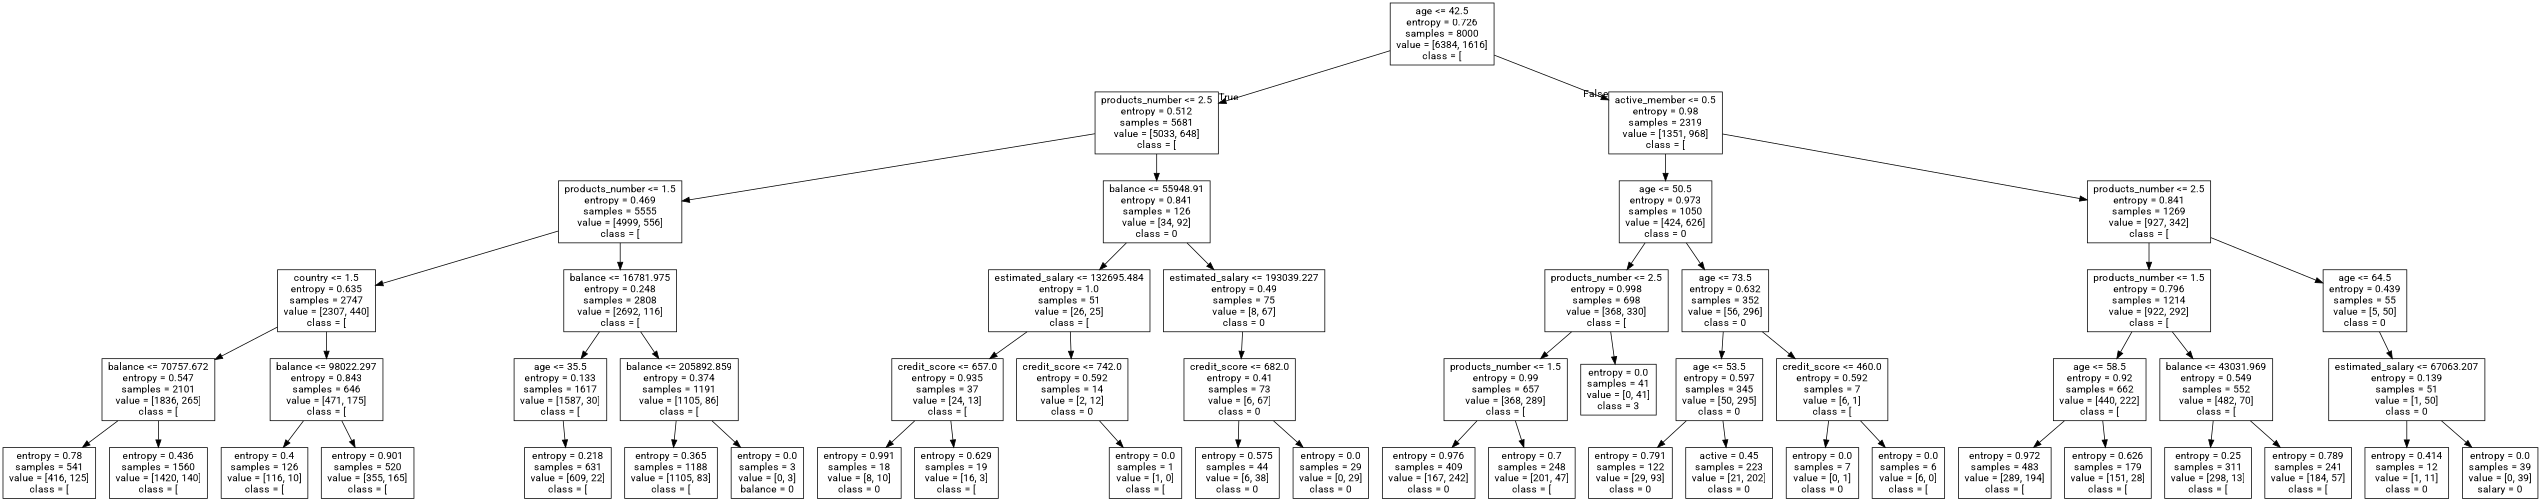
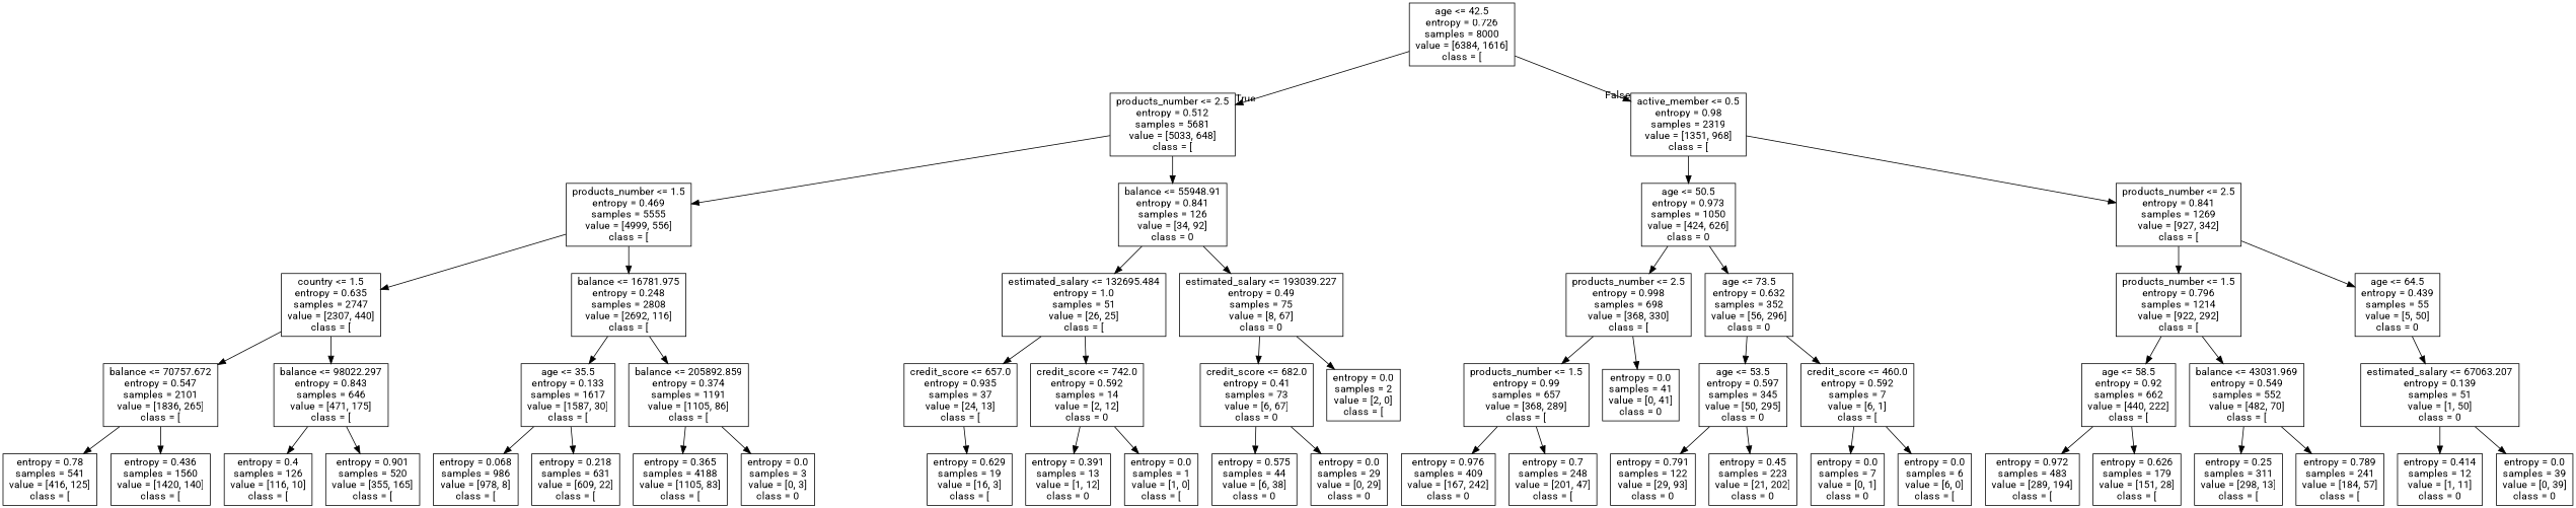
  digraph {
    fontname=Roboto
    node [fontname=Roboto shape=box]
    edge [fontname=Roboto]
    n1 [label="age <= 42.5\nentropy = 0.726\nsamples = 8000\nvalue = [6384, 1616]\nclass = ["]
    n2 [label="products_number <= 2.5\nentropy = 0.512\nsamples = 5681\nvalue = [5033, 648]\nclass = ["]
    n3 [label="active_member <= 0.5\nentropy = 0.98\nsamples = 2319\nvalue = [1351, 968]\nclass = ["]
    n4 [label="products_number <= 1.5\nentropy = 0.469\nsamples = 5555\nvalue = [4999, 556]\nclass = ["]
    n5 [label="balance <= 55948.91\nentropy = 0.841\nsamples = 126\nvalue = [34, 92]\nclass = 0"]
    n6 [label="age <= 50.5\nentropy = 0.973\nsamples = 1050\nvalue = [424, 626]\nclass = 0"]
    n7 [label="products_number <= 2.5\nentropy = 0.841\nsamples = 1269\nvalue = [927, 342]\nclass = ["]
    n8 [label="country <= 1.5\nentropy = 0.635\nsamples = 2747\nvalue = [2307, 440]\nclass = ["]
    n9 [label="balance <= 16781.975\nentropy = 0.248\nsamples = 2808\nvalue = [2692, 116]\nclass = ["]
    n10 [label="estimated_salary <= 132695.484\nentropy = 1.0\nsamples = 51\nvalue = [26, 25]\nclass = ["]
    n11 [label="estimated_salary <= 193039.227\nentropy = 0.49\nsamples = 75\nvalue = [8, 67]\nclass = 0"]
    n12 [label="balance <= 70757.672\nentropy = 0.547\nsamples = 2101\nvalue = [1836, 265]\nclass = ["]
    n13 [label="balance <= 98022.297\nentropy = 0.843\nsamples = 646\nvalue = [471, 175]\nclass = ["]
    n14 [label="age <= 35.5\nentropy = 0.133\nsamples = 1617\nvalue = [1587, 30]\nclass = ["]
    n15 [label="balance <= 205892.859\nentropy = 0.374\nsamples = 1191\nvalue = [1105, 86]\nclass = ["]
    n16 [label="entropy = 0.78\nsamples = 541\nvalue = [416, 125]\nclass = ["]
    n17 [label="entropy = 0.436\nsamples = 1560\nvalue = [1420, 140]\nclass = ["]
    n18 [label="entropy = 0.4\nsamples = 126\nvalue = [116, 10]\nclass = ["]
    n19 [label="entropy = 0.901\nsamples = 520\nvalue = [355, 165]\nclass = ["]
+   n20 [label="entropy = 0.068\nsamples = 986\nvalue = [978, 8]\nclass = ["]
    n21 [label="entropy = 0.218\nsamples = 631\nvalue = [609, 22]\nclass = ["]
-   n22 [label="entropy = 0.365\nsamples = 1188\nvalue = [1105, 83]\nclass = ["]
-   n23 [label="entropy = 0.0\nsamples = 3\nvalue = [0, 3]\nbalance = 0"]
+   n22 [label="entropy = 0.365\nsamples = 4188\nvalue = [1105, 83]\nclass = ["]
+   n23 [label="entropy = 0.0\nsamples = 3\nvalue = [0, 3]\nclass = 0"]
    n24 [label="credit_score <= 657.0\nentropy = 0.935\nsamples = 37\nvalue = [24, 13]\nclass = ["]
    n25 [label="credit_score <= 742.0\nentropy = 0.592\nsamples = 14\nvalue = [2, 12]\nclass = 0"]
    n26 [label="credit_score <= 682.0\nentropy = 0.41\nsamples = 73\nvalue = [6, 67]\nclass = 0"]
-   n28 [label="entropy = 0.991\nsamples = 18\nvalue = [8, 10]\nclass = 0"]
+   n27 [label="entropy = 0.0\nsamples = 2\nvalue = [2, 0]\nclass = ["]
    n29 [label="entropy = 0.629\nsamples = 19\nvalue = [16, 3]\nclass = ["]
+   n30 [label="entropy = 0.391\nsamples = 13\nvalue = [1, 12]\nclass = 0"]
    n31 [label="entropy = 0.0\nsamples = 1\nvalue = [1, 0]\nclass = ["]
    n32 [label="entropy = 0.575\nsamples = 44\nvalue = [6, 38]\nclass = 0"]
    n33 [label="entropy = 0.0\nsamples = 29\nvalue = [0, 29]\nclass = 0"]
    n34 [label="products_number <= 2.5\nentropy = 0.998\nsamples = 698\nvalue = [368, 330]\nclass = ["]
    n35 [label="age <= 73.5\nentropy = 0.632\nsamples = 352\nvalue = [56, 296]\nclass = 0"]
    n36 [label="products_number <= 1.5\nentropy = 0.796\nsamples = 1214\nvalue = [922, 292]\nclass = ["]
    n37 [label="age <= 64.5\nentropy = 0.439\nsamples = 55\nvalue = [5, 50]\nclass = 0"]
    n38 [label="products_number <= 1.5\nentropy = 0.99\nsamples = 657\nvalue = [368, 289]\nclass = ["]
-   n39 [label="entropy = 0.0\nsamples = 41\nvalue = [0, 41]\nclass = 3"]
+   n39 [label="entropy = 0.0\nsamples = 41\nvalue = [0, 41]\nclass = 0"]
    n40 [label="age <= 53.5\nentropy = 0.597\nsamples = 345\nvalue = [50, 295]\nclass = 0"]
    n41 [label="credit_score <= 460.0\nentropy = 0.592\nsamples = 7\nvalue = [6, 1]\nclass = ["]
    n42 [label="entropy = 0.976\nsamples = 409\nvalue = [167, 242]\nclass = 0"]
    n43 [label="entropy = 0.7\nsamples = 248\nvalue = [201, 47]\nclass = ["]
    n44 [label="entropy = 0.791\nsamples = 122\nvalue = [29, 93]\nclass = 0"]
-   n45 [label="active = 0.45\nsamples = 223\nvalue = [21, 202]\nclass = 0"]
+   n45 [label="entropy = 0.45\nsamples = 223\nvalue = [21, 202]\nclass = 0"]
    n46 [label="entropy = 0.0\nsamples = 7\nvalue = [0, 1]\nclass = 0"]
    n47 [label="entropy = 0.0\nsamples = 6\nvalue = [6, 0]\nclass = ["]
    n48 [label="age <= 58.5\nentropy = 0.92\nsamples = 662\nvalue = [440, 222]\nclass = ["]
    n49 [label="balance <= 43031.969\nentropy = 0.549\nsamples = 552\nvalue = [482, 70]\nclass = ["]
    n50 [label="estimated_salary <= 67063.207\nentropy = 0.139\nsamples = 51\nvalue = [1, 50]\nclass = 0"]
    n51 [label="entropy = 0.972\nsamples = 483\nvalue = [289, 194]\nclass = ["]
    n52 [label="entropy = 0.626\nsamples = 179\nvalue = [151, 28]\nclass = ["]
    n53 [label="entropy = 0.25\nsamples = 311\nvalue = [298, 13]\nclass = ["]
    n54 [label="entropy = 0.789\nsamples = 241\nvalue = [184, 57]\nclass = ["]
    n55 [label="entropy = 0.414\nsamples = 12\nvalue = [1, 11]\nclass = 0"]
-   n56 [label="entropy = 0.0\nsamples = 39\nvalue = [0, 39]\nsalary = 0"]
+   n56 [label="entropy = 0.0\nsamples = 39\nvalue = [0, 39]\nclass = 0"]
    n1 -> n2 [headlabel=True labelangle=45 labeldistance=2.5]
    n1 -> n3 [headlabel=False labelangle=-45 labeldistance=2.5]
    n2 -> n4
    n2 -> n5
    n3 -> n6
    n3 -> n7
    n4 -> n8
    n4 -> n9
    n5 -> n10
    n5 -> n11
    n6 -> n34
    n6 -> n35
    n7 -> n36
    n7 -> n37
    n8 -> n12
    n8 -> n13
    n9 -> n14
    n9 -> n15
    n10 -> n24
    n10 -> n25
    n11 -> n26
+   n11 -> n27
    n12 -> n16
    n12 -> n17
    n13 -> n18
    n13 -> n19
+   n14 -> n20
    n14 -> n21
    n15 -> n22
    n15 -> n23
-   n24 -> n28
    n24 -> n29
+   n25 -> n30
    n25 -> n31
    n26 -> n32
    n26 -> n33
    n34 -> n38
    n34 -> n39
    n35 -> n40
    n35 -> n41
    n36 -> n48
    n36 -> n49
    n37 -> n50
    n38 -> n42
    n38 -> n43
    n40 -> n44
    n40 -> n45
    n41 -> n46
    n41 -> n47
    n48 -> n51
    n48 -> n52
    n49 -> n53
    n49 -> n54
    n50 -> n55
    n50 -> n56
  }
